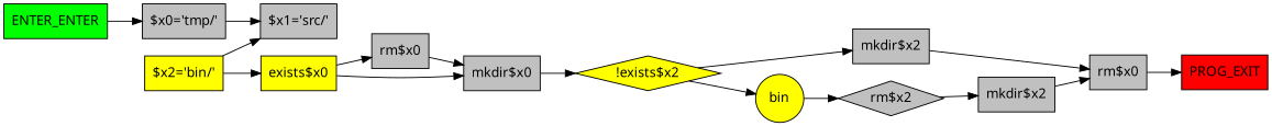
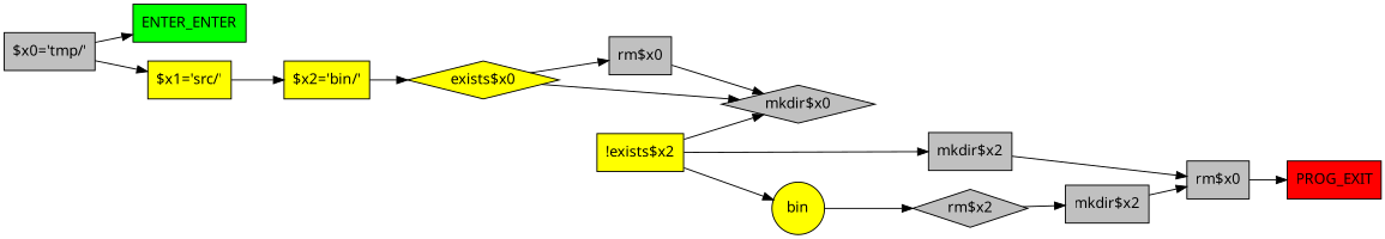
  digraph {
    fontname="Noto Sans"
    rankdir=LR
    node [fillcolor=gray fontname="Noto Sans" shape=box style=filled]
    edge [fontname="Noto Sans"]
    n1 [fillcolor=green label=ENTER_ENTER shape=mbox]
    n2 [label="$x0='tmp/'"]
-   n3 [label="$x1='src/'"]
+   n3 [fillcolor=yellow label="$x1='src/'"]
    n4 [fillcolor=yellow label="$x2='bin/'"]
-   n5 [fillcolor=yellow label="exists$x0"]
+   n5 [fillcolor=yellow label="exists$x0" shape=diamond]
    n6 [label="rm$x0"]
-   n7 [label="mkdir$x0"]
-   n8 [fillcolor=yellow label="!exists$x2" shape=diamond]
+   n7 [label="mkdir$x0" shape=diamond]
+   n8 [fillcolor=yellow label="!exists$x2"]
    n9 [label="mkdir$x2"]
    n10 [fillcolor=yellow label=bin shape=circle]
    n11 [label="rm$x0"]
    n12 [label="rm$x2" shape=diamond]
    n13 [fillcolor=red label=PROG_EXIT shape=mbox]
    n14 [label="mkdir$x2"]
-   n1 -> n2
+   n2 -> n1
    n2 -> n3
-   n4 -> n3
+   n3 -> n4
    n4 -> n5
    n5 -> n6
    n5 -> n7
    n6 -> n7
-   n7 -> n8
+   n8 -> n7
    n8 -> n9
    n8 -> n10
    n9 -> n11
    n10 -> n12
    n11 -> n13
    n12 -> n14
    n14 -> n11
  }
